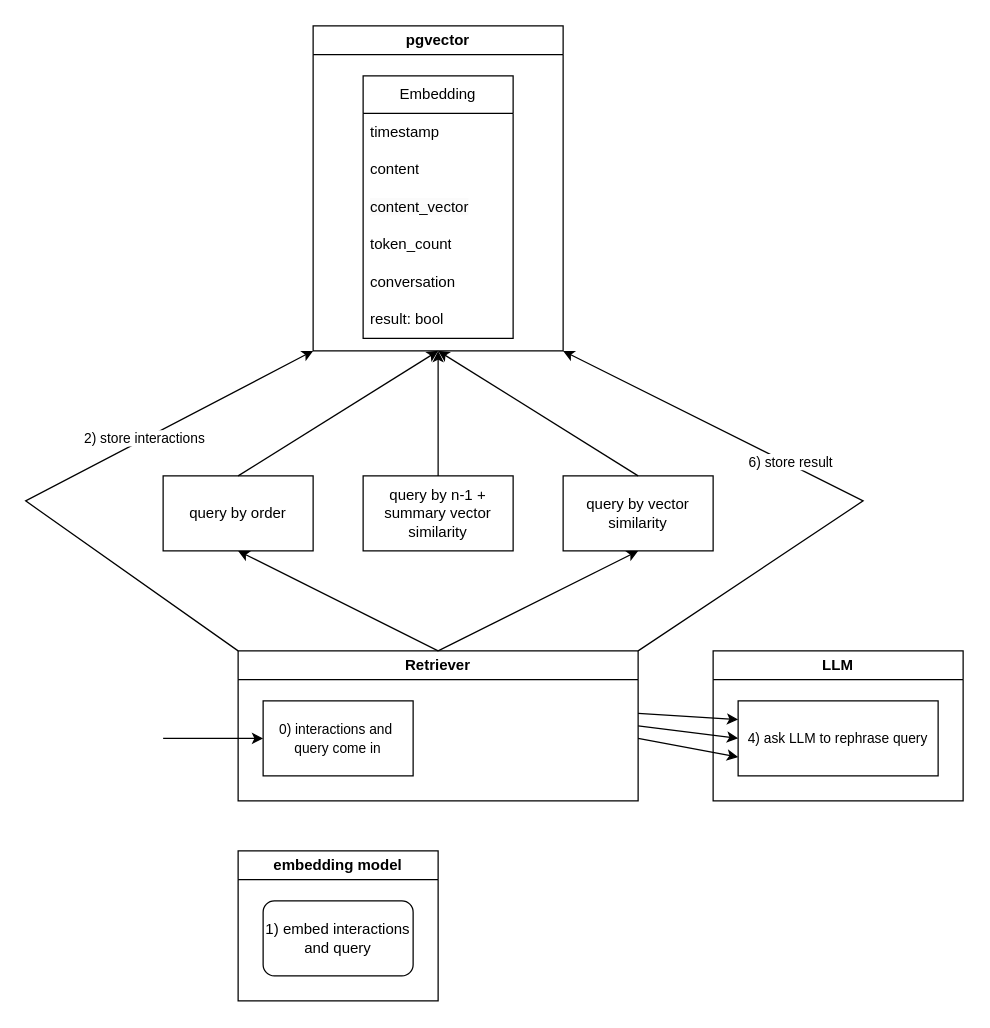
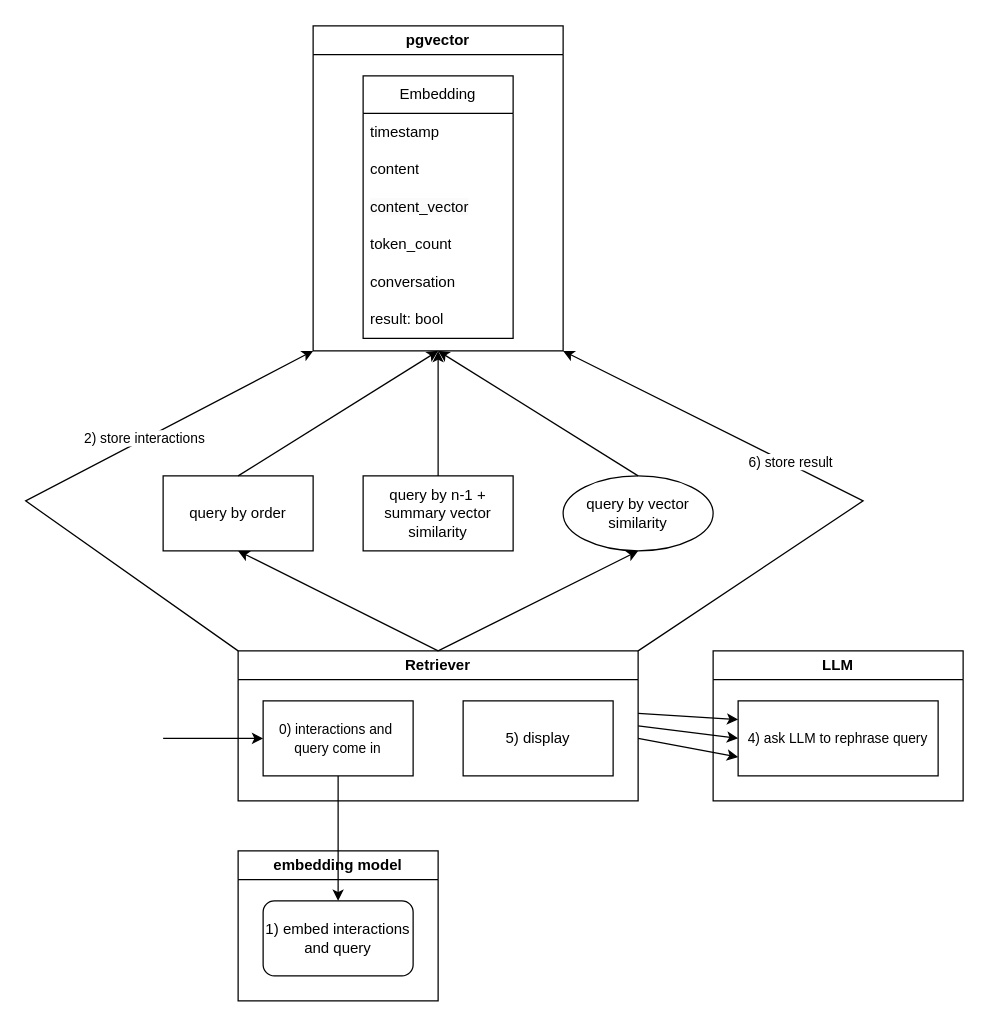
  <mxCell id="0" />
  <mxCell id="1" parent="0" />
  <mxCell id="2" value="Retriever" style="swimlane;whiteSpace=wrap;html=1;" vertex="1" parent="1"><mxGeometry x="190" y="520" width="320" height="120" as="geometry" /></mxCell>
  <mxCell id="3" value="&lt;span style=&quot;font-size: 11px; text-wrap: nowrap; background-color: rgb(255, 255, 255);&quot;&gt;0) interactions and&amp;nbsp;&lt;/span&gt;&lt;div&gt;&lt;span style=&quot;font-size: 11px; text-wrap: nowrap; background-color: rgb(255, 255, 255);&quot;&gt;query come in&lt;/span&gt;&lt;/div&gt;" style="rounded=0;whiteSpace=wrap;html=1;" vertex="1" parent="2"><mxGeometry x="20" y="40" width="120" height="60" as="geometry" /></mxCell>
+ <mxCell id="4" value="5) display" style="rounded=0;whiteSpace=wrap;html=1;" vertex="1" parent="2"><mxGeometry x="180" y="40" width="120" height="60" as="geometry" /></mxCell>
  <mxCell id="5" value="pgvector" style="swimlane;whiteSpace=wrap;html=1;" vertex="1" parent="1"><mxGeometry x="250" y="20" width="200" height="260" as="geometry" /></mxCell>
  <mxCell id="6" value="Embedding" style="swimlane;fontStyle=0;childLayout=stackLayout;horizontal=1;startSize=30;horizontalStack=0;resizeParent=1;resizeParentMax=0;resizeLast=0;collapsible=1;marginBottom=0;whiteSpace=wrap;html=1;" vertex="1" parent="5"><mxGeometry x="40" y="40" width="120" height="210" as="geometry" /></mxCell>
  <mxCell id="7" value="timestamp" style="text;strokeColor=none;fillColor=none;align=left;verticalAlign=middle;spacingLeft=4;spacingRight=4;overflow=hidden;points=[[0,0.5],[1,0.5]];portConstraint=eastwest;rotatable=0;whiteSpace=wrap;html=1;" vertex="1" parent="6"><mxGeometry y="30" width="120" height="30" as="geometry" /></mxCell>
  <mxCell id="8" value="content" style="text;strokeColor=none;fillColor=none;align=left;verticalAlign=middle;spacingLeft=4;spacingRight=4;overflow=hidden;points=[[0,0.5],[1,0.5]];portConstraint=eastwest;rotatable=0;whiteSpace=wrap;html=1;" vertex="1" parent="6"><mxGeometry y="60" width="120" height="30" as="geometry" /></mxCell>
  <mxCell id="9" value="&lt;span style=&quot;color: rgb(0, 0, 0); font-family: Helvetica; font-size: 12px; font-style: normal; font-variant-ligatures: normal; font-variant-caps: normal; font-weight: 400; letter-spacing: normal; orphans: 2; text-align: left; text-indent: 0px; text-transform: none; widows: 2; word-spacing: 0px; -webkit-text-stroke-width: 0px; white-space: normal; background-color: rgb(251, 251, 251); text-decoration-thickness: initial; text-decoration-style: initial; text-decoration-color: initial; display: inline !important; float: none;&quot;&gt;content_vector&lt;/span&gt;" style="text;strokeColor=none;fillColor=none;align=left;verticalAlign=middle;spacingLeft=4;spacingRight=4;overflow=hidden;points=[[0,0.5],[1,0.5]];portConstraint=eastwest;rotatable=0;whiteSpace=wrap;html=1;" vertex="1" parent="6"><mxGeometry y="90" width="120" height="30" as="geometry" /></mxCell>
  <mxCell id="10" value="token_count" style="text;strokeColor=none;fillColor=none;align=left;verticalAlign=middle;spacingLeft=4;spacingRight=4;overflow=hidden;points=[[0,0.5],[1,0.5]];portConstraint=eastwest;rotatable=0;whiteSpace=wrap;html=1;" vertex="1" parent="6"><mxGeometry y="120" width="120" height="30" as="geometry" /></mxCell>
  <mxCell id="11" value="conversation" style="text;strokeColor=none;fillColor=none;align=left;verticalAlign=middle;spacingLeft=4;spacingRight=4;overflow=hidden;points=[[0,0.5],[1,0.5]];portConstraint=eastwest;rotatable=0;whiteSpace=wrap;html=1;" vertex="1" parent="6"><mxGeometry y="150" width="120" height="30" as="geometry" /></mxCell>
  <mxCell id="12" value="result: bool" style="text;strokeColor=none;fillColor=none;align=left;verticalAlign=middle;spacingLeft=4;spacingRight=4;overflow=hidden;points=[[0,0.5],[1,0.5]];portConstraint=eastwest;rotatable=0;whiteSpace=wrap;html=1;" vertex="1" parent="6"><mxGeometry y="180" width="120" height="30" as="geometry" /></mxCell>
  <mxCell id="13" value="query by order" style="rounded=0;whiteSpace=wrap;html=1;" vertex="1" parent="1"><mxGeometry x="130" y="380" width="120" height="60" as="geometry" /></mxCell>
- <mxCell id="14" value="query by vector similarity" style="rounded=0;whiteSpace=wrap;html=1;" vertex="1" parent="1"><mxGeometry x="450" y="380" width="120" height="60" as="geometry" /></mxCell>
+ <mxCell id="14" value="query by vector similarity" style="ellipse;whiteSpace=wrap;html=1;" vertex="1" parent="1"><mxGeometry x="450" y="380" width="120" height="60" as="geometry" /></mxCell>
  <mxCell id="15" value="query by n-1 + summary vector similarity" style="rounded=0;whiteSpace=wrap;html=1;" vertex="1" parent="1"><mxGeometry x="290" y="380" width="120" height="60" as="geometry" /></mxCell>
  <mxCell id="16" value="" style="endArrow=classic;html=1;rounded=0;" edge="1" parent="1" target="3"><mxGeometry width="50" height="50" relative="1" as="geometry"><mxPoint x="130" y="590" as="sourcePoint" /><mxPoint x="170" y="590" as="targetPoint" /></mxGeometry></mxCell>
  <mxCell id="17" value="" style="endArrow=classic;html=1;rounded=0;entryX=0;entryY=0.5;entryDx=0;entryDy=0;" edge="1" parent="1" target="21"><mxGeometry width="50" height="50" relative="1" as="geometry"><mxPoint x="510" y="580" as="sourcePoint" /><mxPoint x="570" y="590" as="targetPoint" /></mxGeometry></mxCell>
  <mxCell id="18" value="" style="endArrow=classic;html=1;rounded=0;exitX=1;exitY=0;exitDx=0;exitDy=0;entryX=1;entryY=1;entryDx=0;entryDy=0;" edge="1" parent="1" source="2" target="5"><mxGeometry width="50" height="50" relative="1" as="geometry"><mxPoint x="260" y="530" as="sourcePoint" /><mxPoint x="480" y="430" as="targetPoint" /><Array as="points"><mxPoint x="690" y="400" /></Array></mxGeometry></mxCell>
  <mxCell id="19" value="6) store result" style="edgeLabel;html=1;align=center;verticalAlign=middle;resizable=0;points=[];" vertex="1" connectable="0" parent="18"><mxGeometry x="0.167" y="-2" relative="1" as="geometry"><mxPoint as="offset" /></mxGeometry></mxCell>
  <mxCell id="20" value="LLM" style="swimlane;whiteSpace=wrap;html=1;" vertex="1" parent="1"><mxGeometry x="570" y="520" width="200" height="120" as="geometry" /></mxCell>
  <mxCell id="21" value="&lt;span style=&quot;font-size: 11px; text-wrap: nowrap; background-color: rgb(255, 255, 255);&quot;&gt;4) ask LLM to rephrase query&lt;/span&gt;" style="rounded=0;whiteSpace=wrap;html=1;" vertex="1" parent="20"><mxGeometry x="20" y="40" width="160" height="60" as="geometry" /></mxCell>
  <mxCell id="22" value="embedding model" style="swimlane;whiteSpace=wrap;html=1;" vertex="1" parent="1"><mxGeometry x="190" y="680" width="160" height="120" as="geometry" /></mxCell>
  <mxCell id="23" value="1) embed interactions and query" style="whiteSpace=wrap;html=1;rounded=1;" vertex="1" parent="22"><mxGeometry x="20" y="40" width="120" height="60" as="geometry" /></mxCell>
+ <mxCell id="24" value="" style="endArrow=classic;html=1;rounded=0;exitX=0.5;exitY=1;exitDx=0;exitDy=0;entryX=0.5;entryY=0;entryDx=0;entryDy=0;" edge="1" parent="1" source="3" target="23"><mxGeometry width="50" height="50" relative="1" as="geometry"><mxPoint x="160" y="620" as="sourcePoint" /><mxPoint x="210" y="570" as="targetPoint" /></mxGeometry></mxCell>
  <mxCell id="25" value="" style="endArrow=classic;html=1;rounded=0;exitX=0.5;exitY=0;exitDx=0;exitDy=0;entryX=0.5;entryY=1;entryDx=0;entryDy=0;" edge="1" parent="1" source="2" target="13"><mxGeometry width="50" height="50" relative="1" as="geometry"><mxPoint x="510" y="370" as="sourcePoint" /><mxPoint x="560" y="320" as="targetPoint" /></mxGeometry></mxCell>
  <mxCell id="26" value="" style="endArrow=classic;html=1;rounded=0;entryX=0.5;entryY=1;entryDx=0;entryDy=0;" edge="1" parent="1" target="14"><mxGeometry width="50" height="50" relative="1" as="geometry"><mxPoint x="350" y="520" as="sourcePoint" /><mxPoint x="560" y="320" as="targetPoint" /></mxGeometry></mxCell>
  <mxCell id="27" value="" style="endArrow=classic;html=1;rounded=0;exitX=0.5;exitY=0;exitDx=0;exitDy=0;entryX=0.5;entryY=1;entryDx=0;entryDy=0;" edge="1" parent="1" source="13" target="5"><mxGeometry width="50" height="50" relative="1" as="geometry"><mxPoint x="510" y="370" as="sourcePoint" /><mxPoint x="560" y="320" as="targetPoint" /></mxGeometry></mxCell>
  <mxCell id="28" value="" style="endArrow=classic;html=1;rounded=0;exitX=0.5;exitY=0;exitDx=0;exitDy=0;entryX=0.5;entryY=1;entryDx=0;entryDy=0;" edge="1" parent="1" source="15" target="5"><mxGeometry width="50" height="50" relative="1" as="geometry"><mxPoint x="510" y="370" as="sourcePoint" /><mxPoint x="560" y="320" as="targetPoint" /></mxGeometry></mxCell>
  <mxCell id="29" value="" style="endArrow=classic;html=1;rounded=0;exitX=0.5;exitY=0;exitDx=0;exitDy=0;entryX=0.5;entryY=1;entryDx=0;entryDy=0;" edge="1" parent="1" source="14" target="5"><mxGeometry width="50" height="50" relative="1" as="geometry"><mxPoint x="510" y="370" as="sourcePoint" /><mxPoint x="560" y="320" as="targetPoint" /></mxGeometry></mxCell>
  <mxCell id="30" value="" style="endArrow=classic;html=1;rounded=0;entryX=0;entryY=0.25;entryDx=0;entryDy=0;" edge="1" parent="1" target="21"><mxGeometry width="50" height="50" relative="1" as="geometry"><mxPoint x="510" y="570" as="sourcePoint" /><mxPoint x="580" y="430" as="targetPoint" /></mxGeometry></mxCell>
  <mxCell id="31" value="" style="endArrow=classic;html=1;rounded=0;entryX=0;entryY=0.75;entryDx=0;entryDy=0;" edge="1" parent="1" target="21"><mxGeometry width="50" height="50" relative="1" as="geometry"><mxPoint x="510" y="590" as="sourcePoint" /><mxPoint x="580" y="430" as="targetPoint" /></mxGeometry></mxCell>
  <mxCell id="32" value="" style="endArrow=classic;html=1;rounded=0;exitX=0;exitY=0;exitDx=0;exitDy=0;entryX=0;entryY=1;entryDx=0;entryDy=0;" edge="1" parent="1" source="2" target="5"><mxGeometry width="50" height="50" relative="1" as="geometry"><mxPoint x="350" y="440" as="sourcePoint" /><mxPoint x="400" y="390" as="targetPoint" /><Array as="points"><mxPoint x="20" y="400" /></Array></mxGeometry></mxCell>
  <mxCell id="33" value="2) store interactions" style="edgeLabel;html=1;align=center;verticalAlign=middle;resizable=0;points=[];" vertex="1" connectable="0" parent="32"><mxGeometry x="0.349" relative="1" as="geometry"><mxPoint y="-1" as="offset" /></mxGeometry></mxCell>
